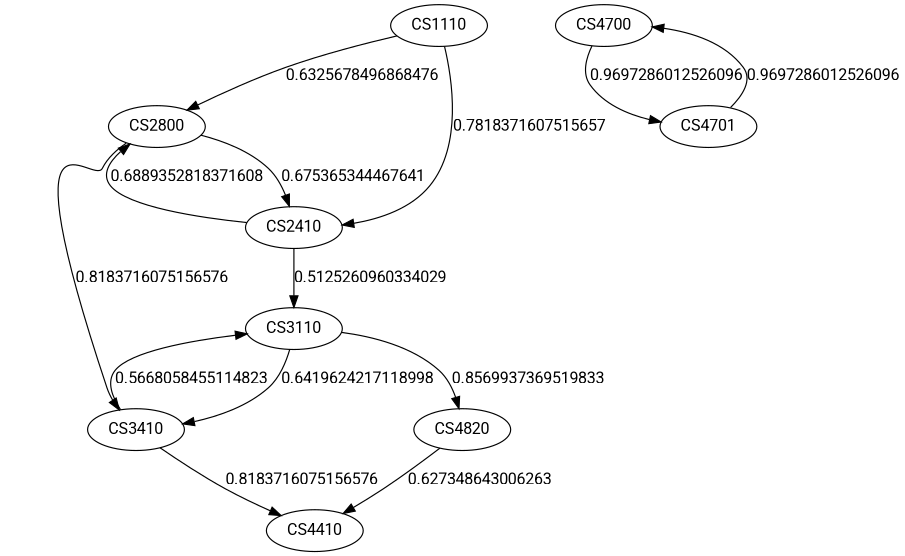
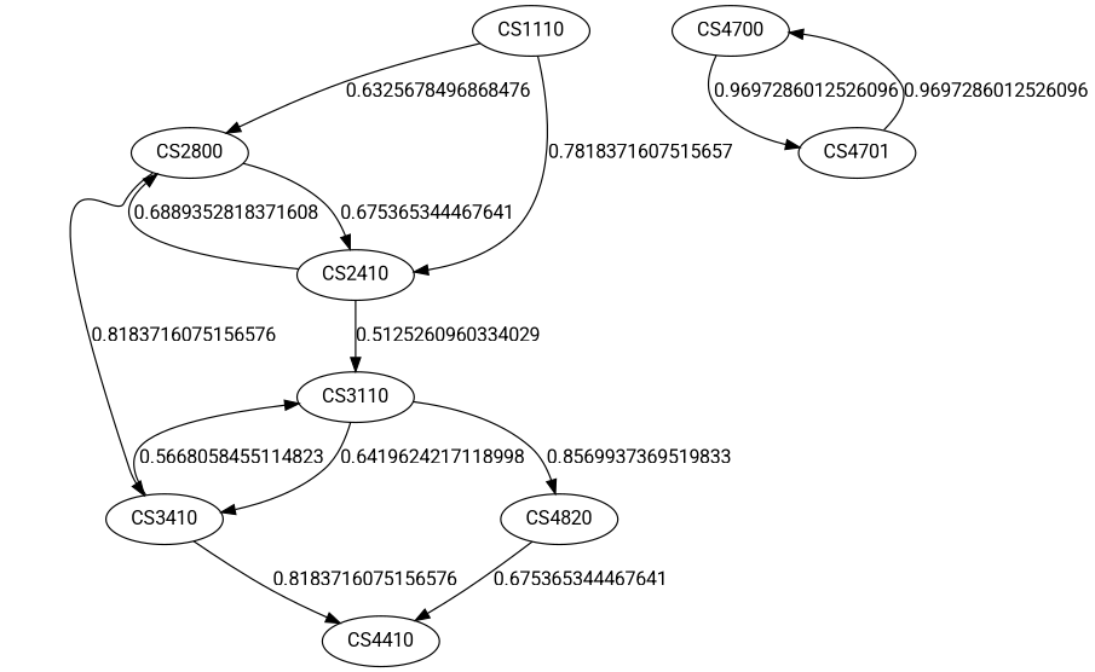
  digraph {
    fontname=Roboto
    node [fontname=Roboto]
    edge [fontname=Roboto]
    n1 [label=CS2800]
    n2 [label=CS2410]
    n3 [label=CS3410]
    n4 [label=CS3110]
    n5 [label=CS4820]
    CS4410
    CS1110
    n8 [label=CS4700]
    n9 [label=CS4701]
    n1 -> n2 [label=0.675365344467641]
    n1 -> n3 [label=0.8183716075156576]
    n2 -> n1 [label=0.6889352818371608]
    n2 -> n4 [label=0.5125260960334029]
    n3 -> n4 [label=0.5668058455114823]
    n3 -> CS4410 [label=0.8183716075156576]
    n4 -> n3 [label=0.6419624217118998]
    n4 -> n5 [label=0.8569937369519833]
-   n5 -> CS4410 [label=0.627348643006263]
+   n5 -> CS4410 [label=0.675365344467641]
    CS1110 -> n1 [label=0.6325678496868476]
    CS1110 -> n2 [label=0.7818371607515657]
    n8 -> n9 [label=0.9697286012526096]
    n9 -> n8 [label=0.9697286012526096]
  }
